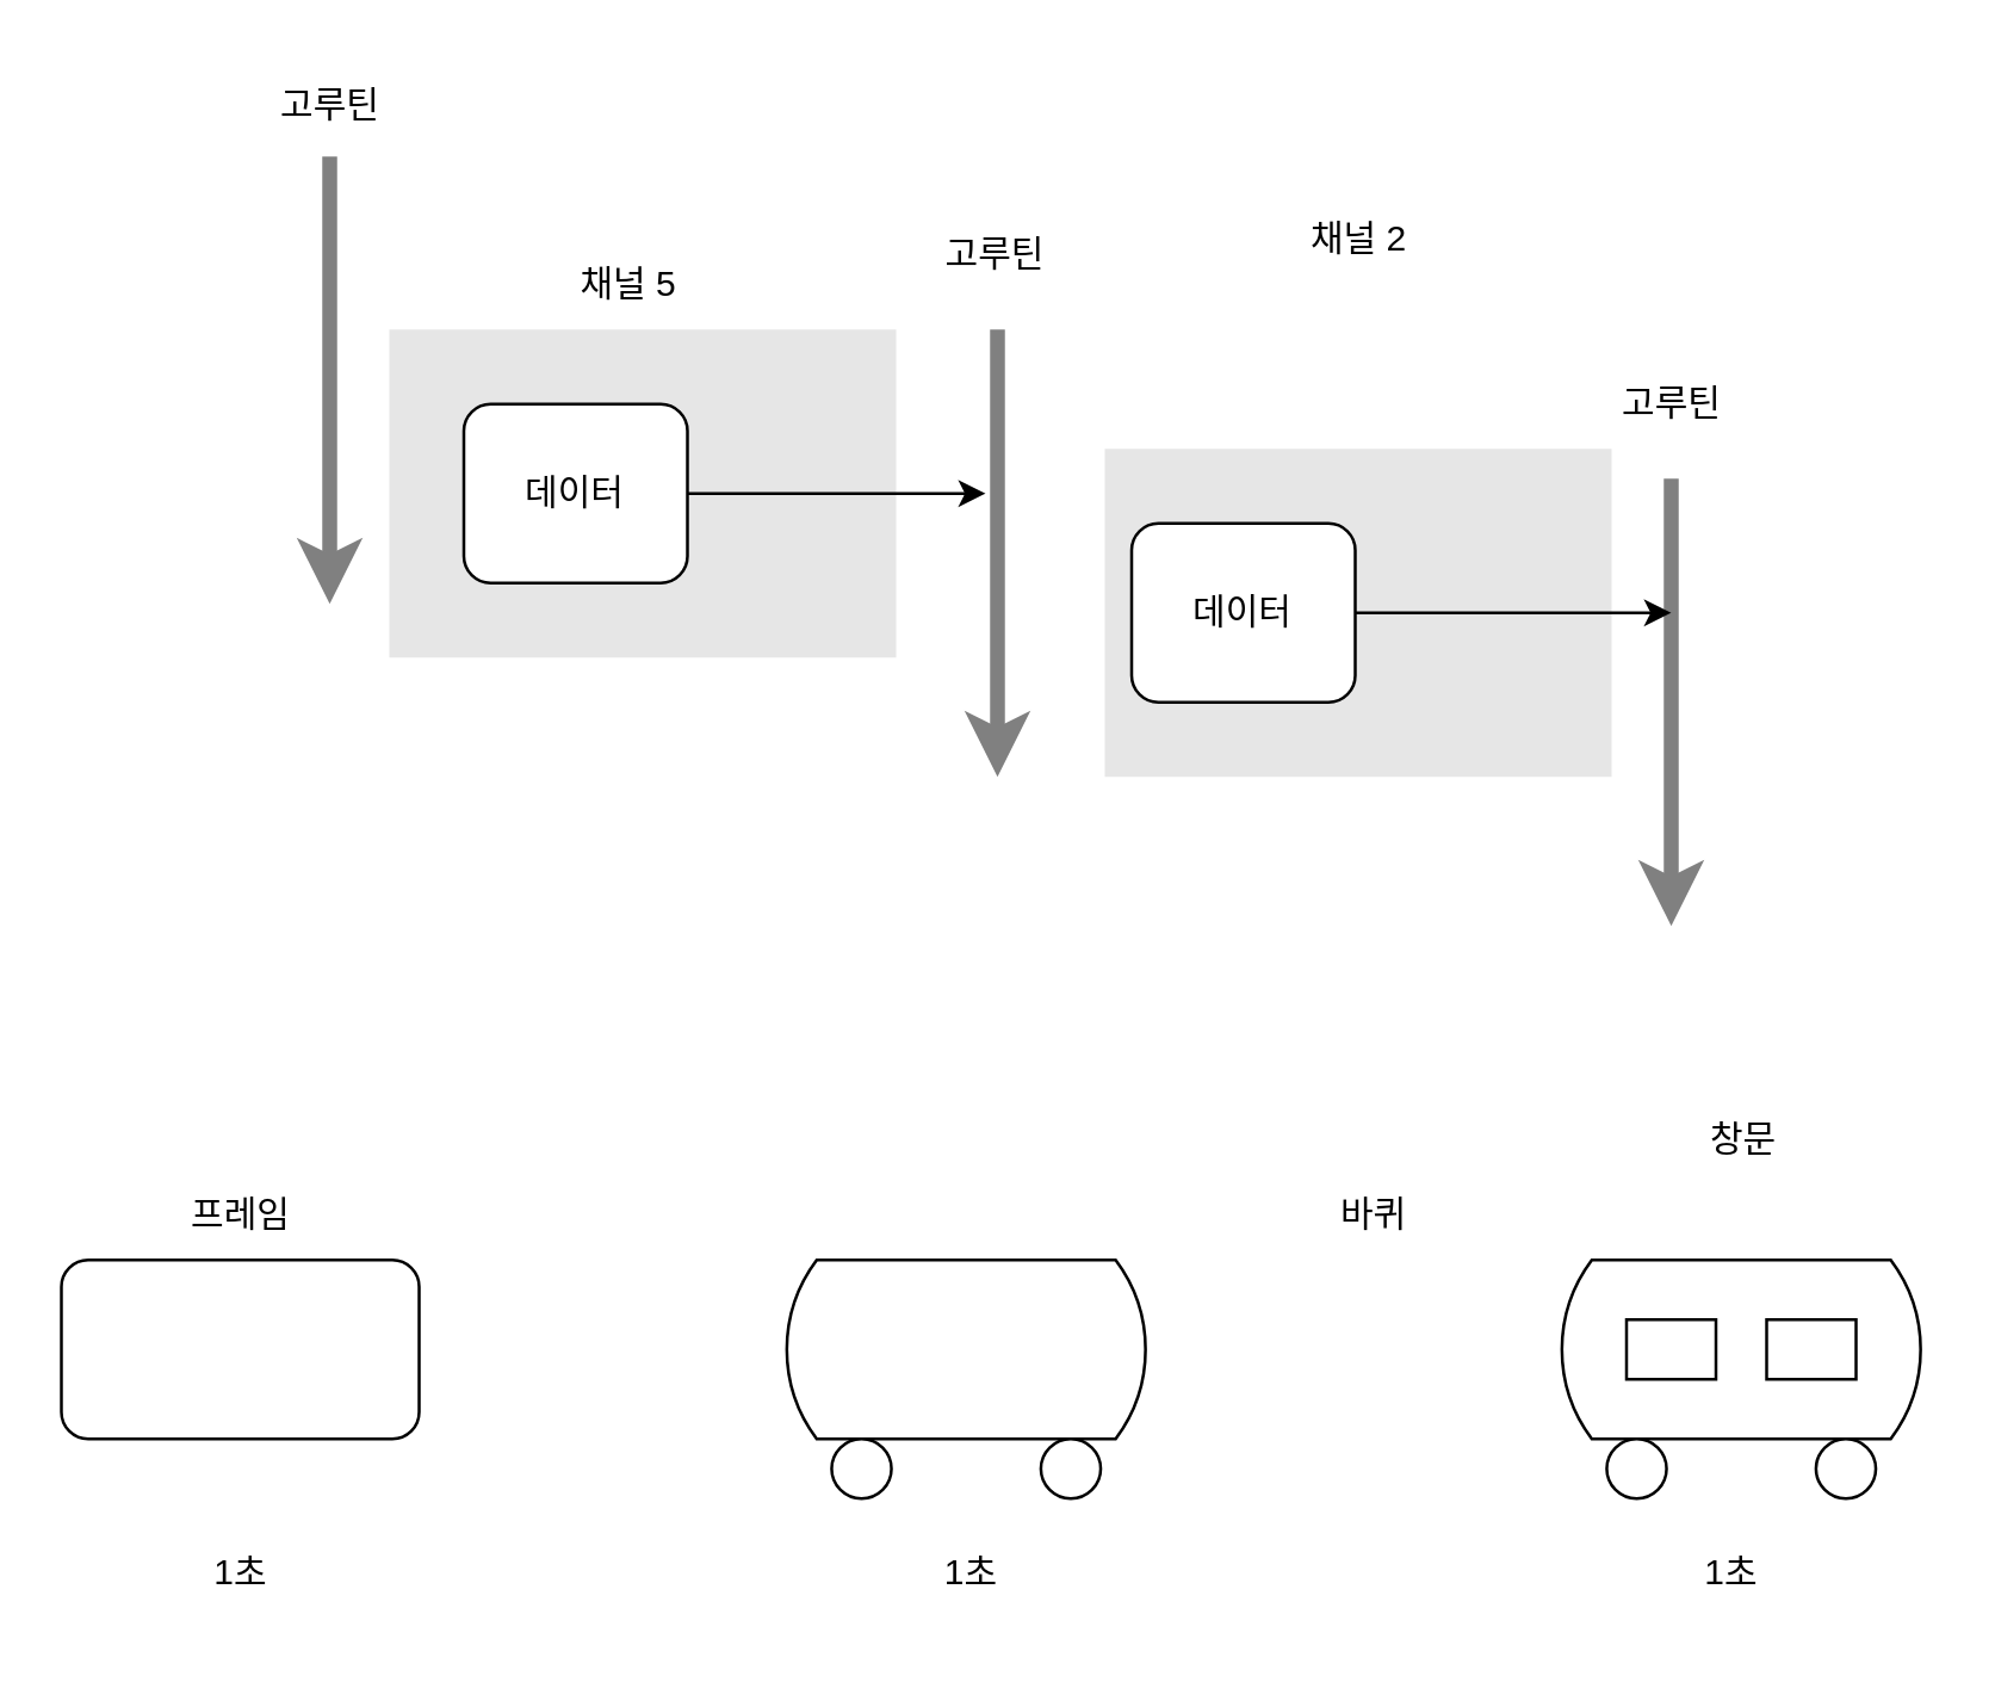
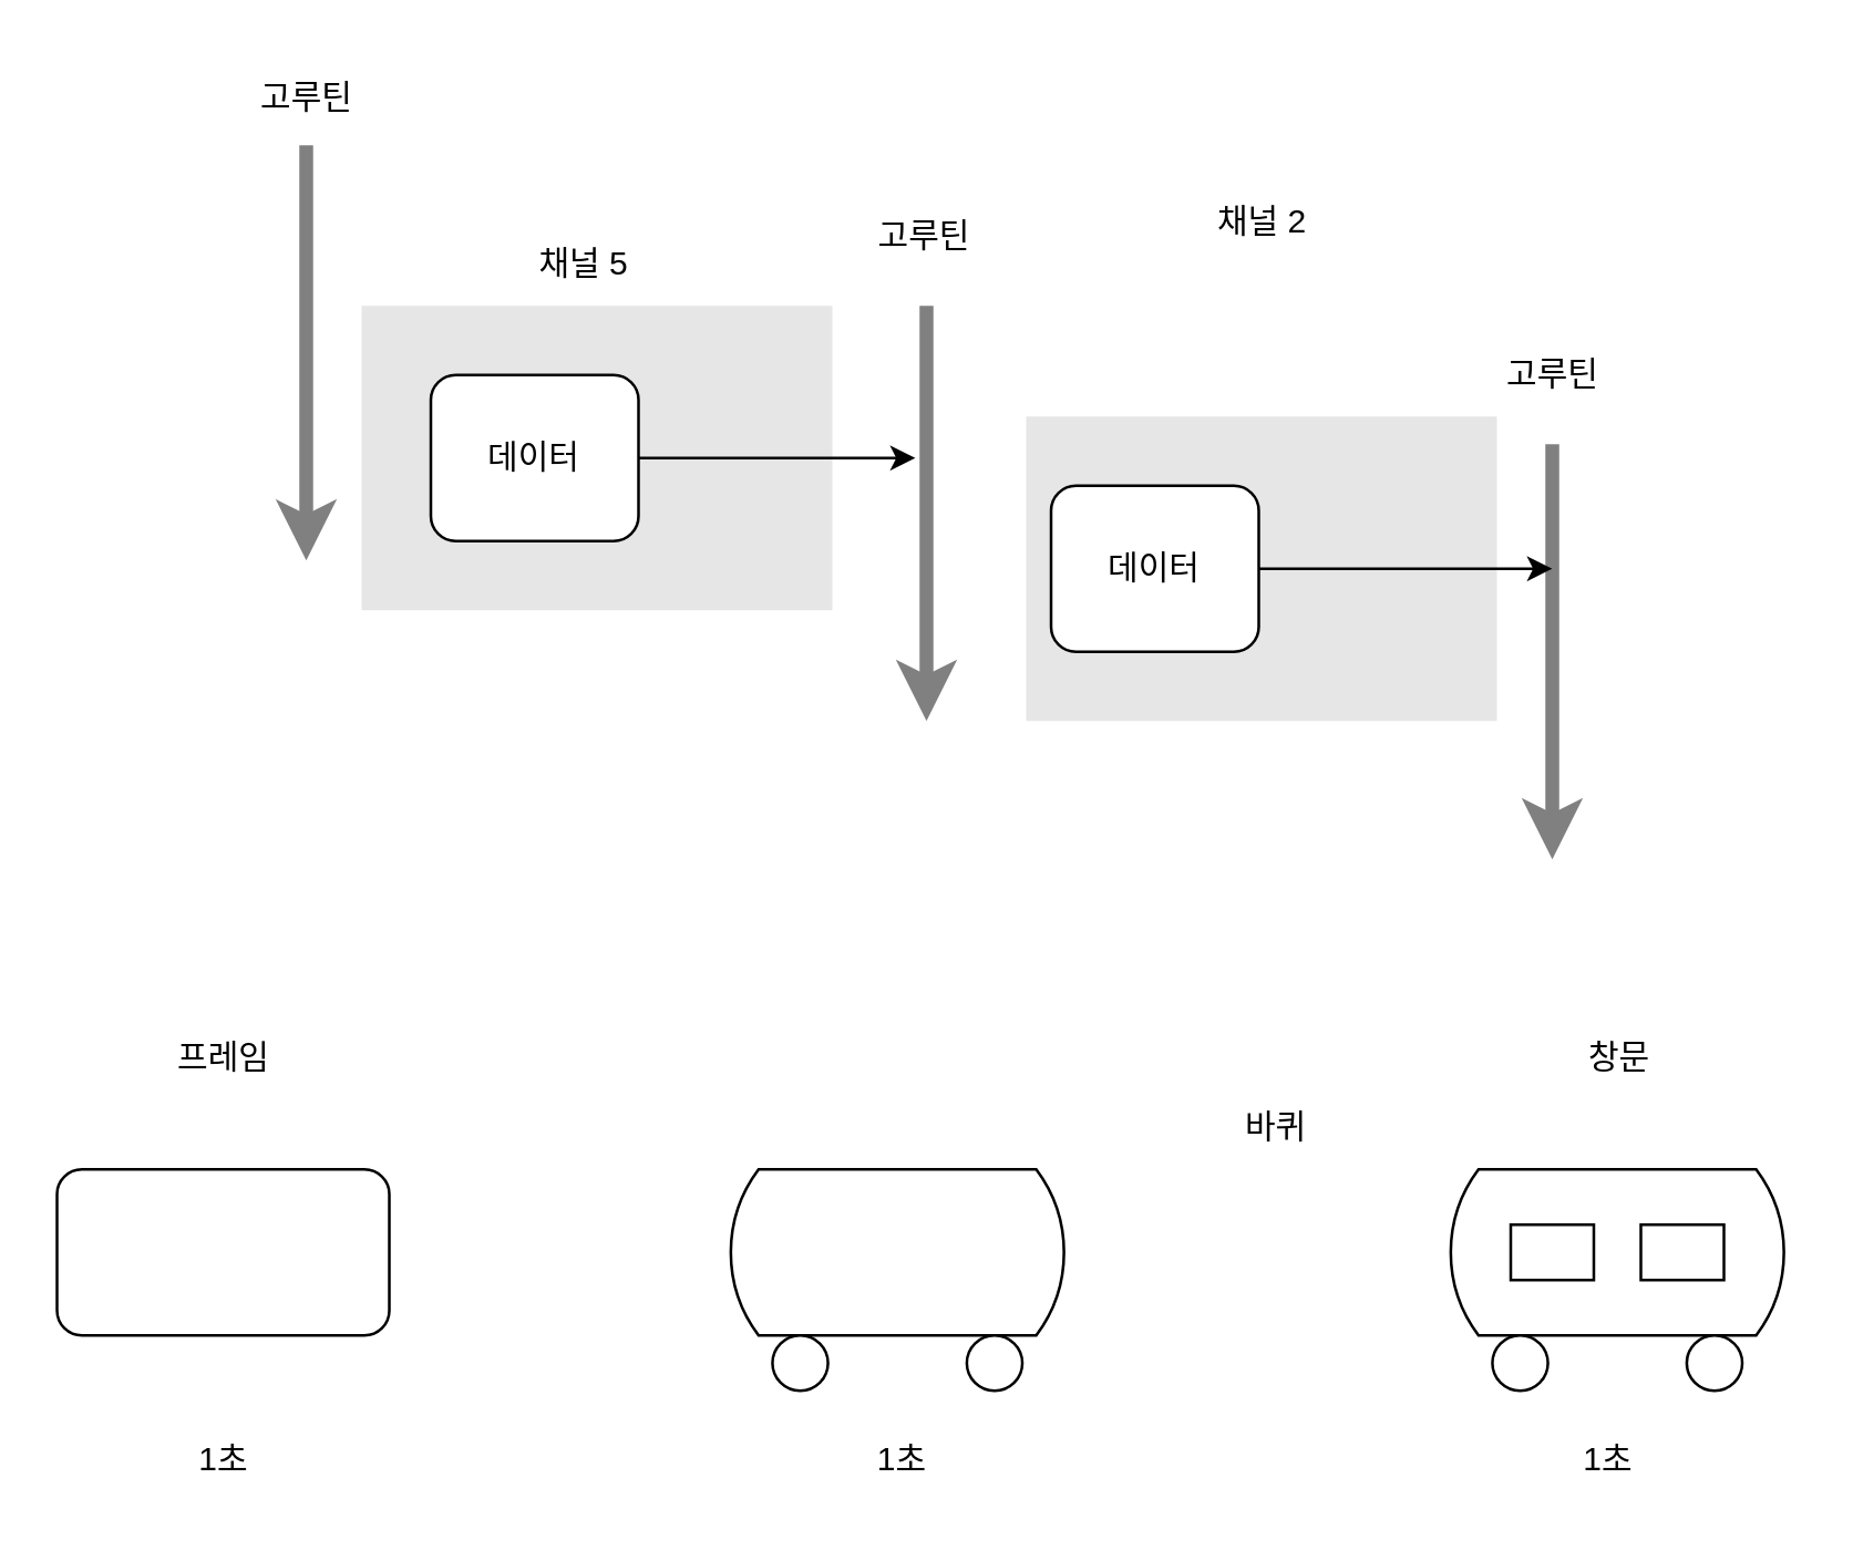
  <mxCell id="0" />
  <mxCell id="1" parent="0" />
  <mxCell id="2" value="" style="endArrow=classic;html=1;rounded=0;strokeWidth=5;strokeColor=#808080;" edge="1" parent="1"><mxGeometry width="50" height="50" relative="1" as="geometry"><mxPoint x="110" y="52" as="sourcePoint" /><mxPoint x="110" y="202" as="targetPoint" /></mxGeometry></mxCell>
  <mxCell id="3" value="" style="endArrow=classic;html=1;rounded=0;strokeWidth=5;strokeColor=#808080;" edge="1" parent="1"><mxGeometry width="50" height="50" relative="1" as="geometry"><mxPoint x="334" y="110" as="sourcePoint" /><mxPoint x="334" y="260" as="targetPoint" /></mxGeometry></mxCell>
  <mxCell id="4" value="" style="endArrow=classic;html=1;rounded=0;strokeWidth=5;strokeColor=#808080;" edge="1" parent="1"><mxGeometry width="50" height="50" relative="1" as="geometry"><mxPoint x="560" y="160" as="sourcePoint" /><mxPoint x="560" y="310" as="targetPoint" /></mxGeometry></mxCell>
  <mxCell id="5" value="" style="rounded=0;whiteSpace=wrap;html=1;fillColor=#E6E6E6;strokeColor=none;" vertex="1" parent="1"><mxGeometry x="130" y="110" width="170" height="110" as="geometry" /></mxCell>
  <mxCell id="6" value="" style="rounded=0;whiteSpace=wrap;html=1;fillColor=#E6E6E6;strokeColor=none;" vertex="1" parent="1"><mxGeometry x="370" y="150" width="170" height="110" as="geometry" /></mxCell>
  <mxCell id="7" style="edgeStyle=orthogonalEdgeStyle;rounded=0;orthogonalLoop=1;jettySize=auto;html=1;exitX=1;exitY=0.5;exitDx=0;exitDy=0;" edge="1" parent="1" source="8"><mxGeometry relative="1" as="geometry"><mxPoint x="330" y="165" as="targetPoint" /></mxGeometry></mxCell>
  <mxCell id="8" value="데이터" style="rounded=1;whiteSpace=wrap;html=1;" vertex="1" parent="1"><mxGeometry x="155" y="135" width="75" height="60" as="geometry" /></mxCell>
  <mxCell id="9" style="edgeStyle=orthogonalEdgeStyle;rounded=0;orthogonalLoop=1;jettySize=auto;html=1;" edge="1" parent="1" source="10"><mxGeometry relative="1" as="geometry"><mxPoint x="560" y="205" as="targetPoint" /></mxGeometry></mxCell>
  <mxCell id="10" value="데이터" style="rounded=1;whiteSpace=wrap;html=1;" vertex="1" parent="1"><mxGeometry x="379" y="175" width="75" height="60" as="geometry" /></mxCell>
  <mxCell id="11" value="고루틴" style="text;html=1;align=center;verticalAlign=middle;resizable=0;points=[];autosize=1;strokeColor=none;fillColor=none;" vertex="1" parent="1"><mxGeometry x="85" y="20" width="50" height="30" as="geometry" /></mxCell>
  <mxCell id="12" value="고루틴" style="text;html=1;align=center;verticalAlign=middle;resizable=0;points=[];autosize=1;strokeColor=none;fillColor=none;" vertex="1" parent="1"><mxGeometry x="308" y="70" width="50" height="30" as="geometry" /></mxCell>
  <mxCell id="13" value="고루틴" style="text;html=1;align=center;verticalAlign=middle;resizable=0;points=[];autosize=1;strokeColor=none;fillColor=none;" vertex="1" parent="1"><mxGeometry x="535" y="120" width="50" height="30" as="geometry" /></mxCell>
  <mxCell id="14" value="채널 5" style="text;html=1;align=center;verticalAlign=middle;resizable=0;points=[];autosize=1;strokeColor=none;fillColor=none;" vertex="1" parent="1"><mxGeometry x="185" y="80" width="50" height="30" as="geometry" /></mxCell>
  <mxCell id="15" value="채널 2" style="text;html=1;align=center;verticalAlign=middle;resizable=0;points=[];autosize=1;strokeColor=none;fillColor=none;" vertex="1" parent="1"><mxGeometry x="430" y="65" width="50" height="30" as="geometry" /></mxCell>
  <mxCell id="16" value="" style="rounded=1;whiteSpace=wrap;html=1;" vertex="1" parent="1"><mxGeometry x="20" y="422" width="120" height="60" as="geometry" /></mxCell>
  <mxCell id="17" value="" style="verticalLabelPosition=bottom;outlineConnect=0;align=center;dashed=0;html=1;verticalAlign=top;shape=mxgraph.pid.misc.tank_car,_tank_wagon;" vertex="1" parent="1"><mxGeometry x="260" y="422" width="127" height="80" as="geometry" /></mxCell>
  <mxCell id="18" value="" style="group" vertex="1" connectable="0" parent="1"><mxGeometry x="520" y="422" width="127" height="80" as="geometry" /></mxCell>
  <mxCell id="19" value="" style="verticalLabelPosition=bottom;outlineConnect=0;align=center;dashed=0;html=1;verticalAlign=top;shape=mxgraph.pid.misc.tank_car,_tank_wagon;" vertex="1" parent="18"><mxGeometry width="127" height="80" as="geometry" /></mxCell>
  <mxCell id="20" value="" style="rounded=0;whiteSpace=wrap;html=1;" vertex="1" parent="18"><mxGeometry x="25" y="20" width="30" height="20" as="geometry" /></mxCell>
  <mxCell id="21" value="" style="rounded=0;whiteSpace=wrap;html=1;" vertex="1" parent="18"><mxGeometry x="72" y="20" width="30" height="20" as="geometry" /></mxCell>
- <mxCell id="22" value="프레임" style="text;html=1;align=center;verticalAlign=middle;resizable=0;points=[];autosize=1;strokeColor=none;fillColor=none;" vertex="1" parent="1"><mxGeometry x="55" y="392" width="50" height="30" as="geometry" /></mxCell>
+ <mxCell id="22" value="프레임" style="text;html=1;align=center;verticalAlign=middle;resizable=0;points=[];autosize=1;strokeColor=none;fillColor=none;" vertex="1" parent="1"><mxGeometry x="55" y="367" width="50" height="30" as="geometry" /></mxCell>
  <mxCell id="23" value="바퀴" style="text;html=1;align=center;verticalAlign=middle;resizable=0;points=[];autosize=1;strokeColor=none;fillColor=none;" vertex="1" parent="1"><mxGeometry x="440" y="392" width="40" height="30" as="geometry" /></mxCell>
  <mxCell id="24" value="창문" style="text;html=1;align=center;verticalAlign=middle;resizable=0;points=[];autosize=1;strokeColor=none;fillColor=none;" vertex="1" parent="1"><mxGeometry x="563.5" y="367" width="40" height="30" as="geometry" /></mxCell>
  <mxCell id="25" value="1초" style="text;html=1;align=center;verticalAlign=middle;resizable=0;points=[];autosize=1;strokeColor=none;fillColor=none;" vertex="1" parent="1"><mxGeometry x="60" y="512" width="40" height="30" as="geometry" /></mxCell>
  <mxCell id="26" value="1초" style="text;html=1;align=center;verticalAlign=middle;resizable=0;points=[];autosize=1;strokeColor=none;fillColor=none;" vertex="1" parent="1"><mxGeometry x="305" y="512" width="40" height="30" as="geometry" /></mxCell>
  <mxCell id="27" value="1초" style="text;html=1;align=center;verticalAlign=middle;resizable=0;points=[];autosize=1;strokeColor=none;fillColor=none;" vertex="1" parent="1"><mxGeometry x="560" y="512" width="40" height="30" as="geometry" /></mxCell>
